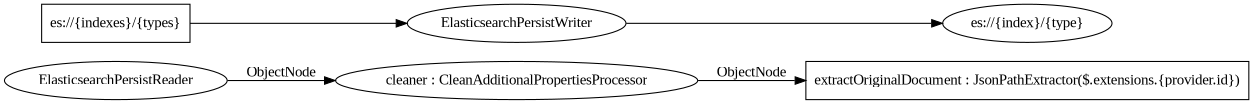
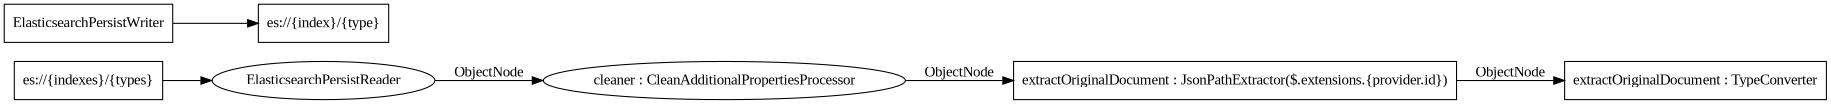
  digraph {
    fontname="Liberation Serif"
    rankdir=LR
    node [fontname="Liberation Serif" shape=box]
    edge [fontname="Liberation Serif"]
    n1 [label=ElasticsearchPersistReader shape=ellipse]
    n2 [label="cleaner : CleanAdditionalPropertiesProcessor" shape=ellipse]
    n3 [label="extractOriginalDocument : JsonPathExtractor($.extensions.{provider.id})"]
-   n5 [label=ElasticsearchPersistWriter shape=ellipse]
-   n6 [label="es://{index}/{type}" shape=ellipse]
+   n4 [label="extractOriginalDocument : TypeConverter"]
+   n5 [label=ElasticsearchPersistWriter]
+   n6 [label="es://{index}/{type}"]
    n7 [label="es://{indexes}/{types}"]
    n1 -> n2 [label=ObjectNode]
    n2 -> n3 [label=ObjectNode]
+   n3 -> n4 [label=ObjectNode]
    n5 -> n6
-   n7 -> n5
+   n7 -> n1
  }
